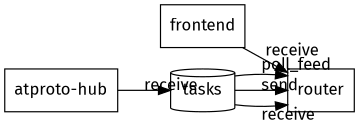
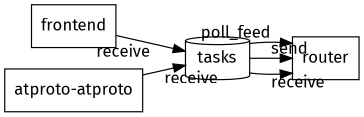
  digraph {
    fontname="Fira Sans"
    rankdir=LR
    node [fontname="Fira Sans" shape=box]
    edge [fontname="Fira Sans" xlabel=receive]
    tasks [shape=cylinder]
    frontend
    router
-   "atproto-hub"
+   "atproto-hub" [label="atproto-atproto"]
    tasks -> router
    tasks -> router [xlabel=send]
    tasks -> router [xlabel=poll_feed]
-   frontend -> router
+   frontend -> tasks
    "atproto-hub" -> tasks
  }
